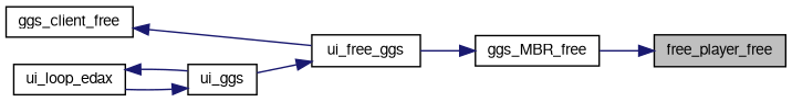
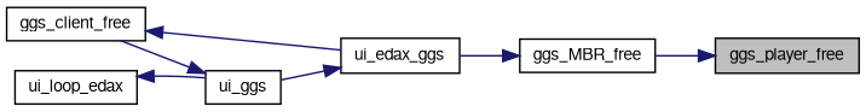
  digraph {
    rankdir=RL
    node [color=black fontname=FreeSans fontsize=10 shape=record]
    edge [color=midnightblue dir=back fontname=FreeSans fontsize=10 labelfontname=FreeSans labelfontsize=10 style=solid]
-   n1 [fillcolor=grey75 fontcolor=black height=0.2 label=free_player_free style=filled width=0.4]
+   n1 [fillcolor=grey75 fontcolor=black height=0.2 label=ggs_player_free style=filled width=0.4]
    n2 [height=0.2 label=ggs_MBR_free width=0.4]
-   n3 [height=0.2 label=ui_free_ggs width=0.4]
+   n3 [height=0.2 label=ui_edax_ggs width=0.4]
    n4 [height=0.2 label=ggs_client_free width=0.4]
    n5 [height=0.2 label=ui_ggs width=0.4]
    n6 [height=0.2 label=ui_loop_edax width=0.4]
    n1 -> n2
    n2 -> n3
    n3 -> n5
    n4 -> n3
-   n5 -> n6
+   n5 -> n4
    n6 -> n5
  }
